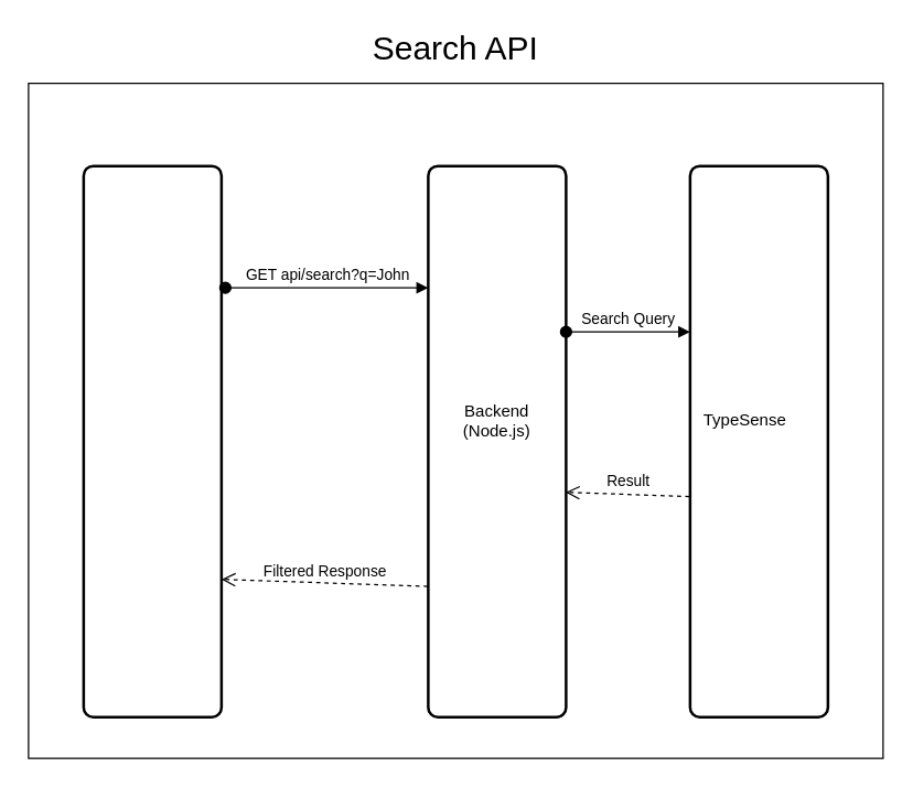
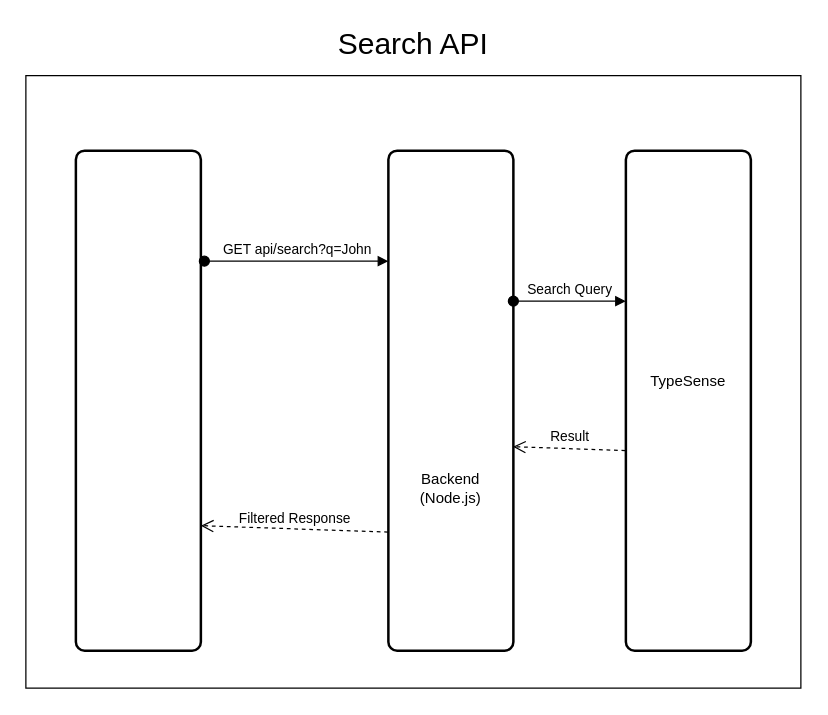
  <mxCell id="0" />
  <mxCell id="1" parent="0" />
  <mxCell id="2" value="" style="rounded=0;whiteSpace=wrap;html=1;" vertex="1" parent="1"><mxGeometry x="20" y="60" width="620" height="490" as="geometry" /></mxCell>
  <mxCell id="3" value="" style="rounded=1;whiteSpace=wrap;html=1;absoluteArcSize=1;arcSize=14;strokeWidth=2;" vertex="1" parent="1"><mxGeometry x="60" y="120" width="100" height="400" as="geometry" /></mxCell>
  <mxCell id="4" value="" style="rounded=1;whiteSpace=wrap;html=1;absoluteArcSize=1;arcSize=14;strokeWidth=2;" vertex="1" parent="1"><mxGeometry x="310" y="120" width="100" height="400" as="geometry" /></mxCell>
- <mxCell id="5" value="Backend (Node.js)" style="text;html=1;align=center;verticalAlign=middle;whiteSpace=wrap;rounded=0;" vertex="1" parent="1"><mxGeometry x="320" y="190" width="80" height="230" as="geometry" /></mxCell>
+ <mxCell id="5" value="Backend (Node.js)" style="text;html=1;align=center;verticalAlign=middle;whiteSpace=wrap;rounded=0;" vertex="1" parent="1"><mxGeometry x="320" y="275" width="80" height="230" as="geometry" /></mxCell>
  <mxCell id="6" value="" style="rounded=1;whiteSpace=wrap;html=1;absoluteArcSize=1;arcSize=14;strokeWidth=2;" vertex="1" parent="1"><mxGeometry x="500" y="120" width="100" height="400" as="geometry" /></mxCell>
- <mxCell id="7" value="TypeSense" style="text;html=1;align=center;verticalAlign=middle;whiteSpace=wrap;rounded=0;" vertex="1" parent="1"><mxGeometry x="510" y="190" width="60" height="230" as="geometry" /></mxCell>
+ <mxCell id="7" value="TypeSense" style="text;html=1;align=center;verticalAlign=middle;whiteSpace=wrap;rounded=0;" vertex="1" parent="1"><mxGeometry x="520" y="190" width="60" height="230" as="geometry" /></mxCell>
  <mxCell id="8" value="GET api/search?q=John" style="html=1;verticalAlign=bottom;startArrow=oval;startFill=1;endArrow=block;startSize=8;curved=0;rounded=0;exitX=1.028;exitY=0.221;exitDx=0;exitDy=0;exitPerimeter=0;entryX=0;entryY=0.221;entryDx=0;entryDy=0;entryPerimeter=0;" edge="1" parent="1" source="3" target="4"><mxGeometry width="60" relative="1" as="geometry"><mxPoint x="200" y="280" as="sourcePoint" /><mxPoint x="260" y="280" as="targetPoint" /></mxGeometry></mxCell>
  <mxCell id="9" value="Search Query" style="html=1;verticalAlign=bottom;startArrow=oval;startFill=1;endArrow=block;startSize=8;curved=0;rounded=0;exitX=1;exitY=0.301;exitDx=0;exitDy=0;exitPerimeter=0;entryX=0;entryY=0.301;entryDx=0;entryDy=0;entryPerimeter=0;" edge="1" parent="1" source="4" target="6"><mxGeometry width="60" relative="1" as="geometry"><mxPoint x="430" y="240" as="sourcePoint" /><mxPoint x="490" y="240" as="targetPoint" /></mxGeometry></mxCell>
  <mxCell id="10" value="Result" style="html=1;verticalAlign=bottom;endArrow=open;dashed=1;endSize=8;curved=0;rounded=0;entryX=0.997;entryY=0.592;entryDx=0;entryDy=0;entryPerimeter=0;exitX=-0.005;exitY=0.6;exitDx=0;exitDy=0;exitPerimeter=0;" edge="1" parent="1" source="6" target="4"><mxGeometry relative="1" as="geometry"><mxPoint x="530" y="360" as="sourcePoint" /><mxPoint x="450" y="360" as="targetPoint" /></mxGeometry></mxCell>
  <mxCell id="11" value="Filtered Response" style="html=1;verticalAlign=bottom;endArrow=open;dashed=1;endSize=8;curved=0;rounded=0;entryX=1;entryY=0.75;entryDx=0;entryDy=0;exitX=-0.003;exitY=0.763;exitDx=0;exitDy=0;exitPerimeter=0;" edge="1" parent="1" source="4" target="3"><mxGeometry relative="1" as="geometry"><mxPoint x="290" y="383" as="sourcePoint" /><mxPoint x="170" y="380" as="targetPoint" /></mxGeometry></mxCell>
  <mxCell id="12" value="&lt;font style=&quot;font-size: 24px;&quot;&gt;Search API&lt;/font&gt;" style="text;html=1;align=center;verticalAlign=middle;whiteSpace=wrap;rounded=0;" vertex="1" parent="1"><mxGeometry x="165" y="20" width="330" height="30" as="geometry" /></mxCell>
